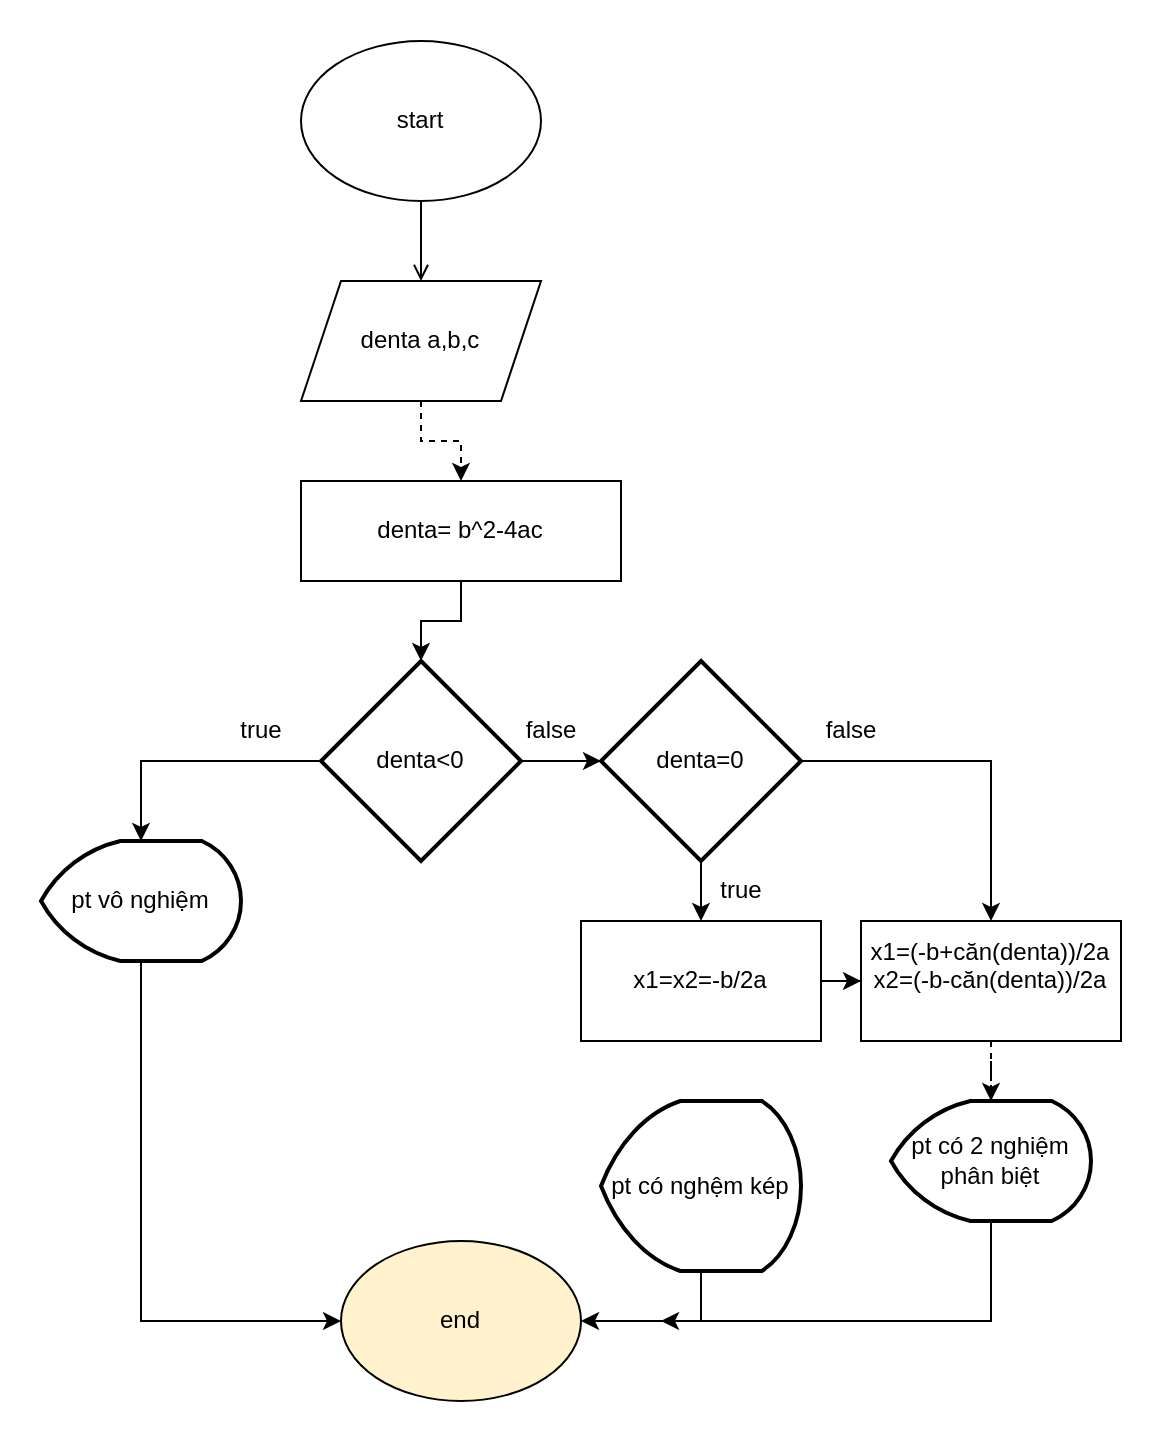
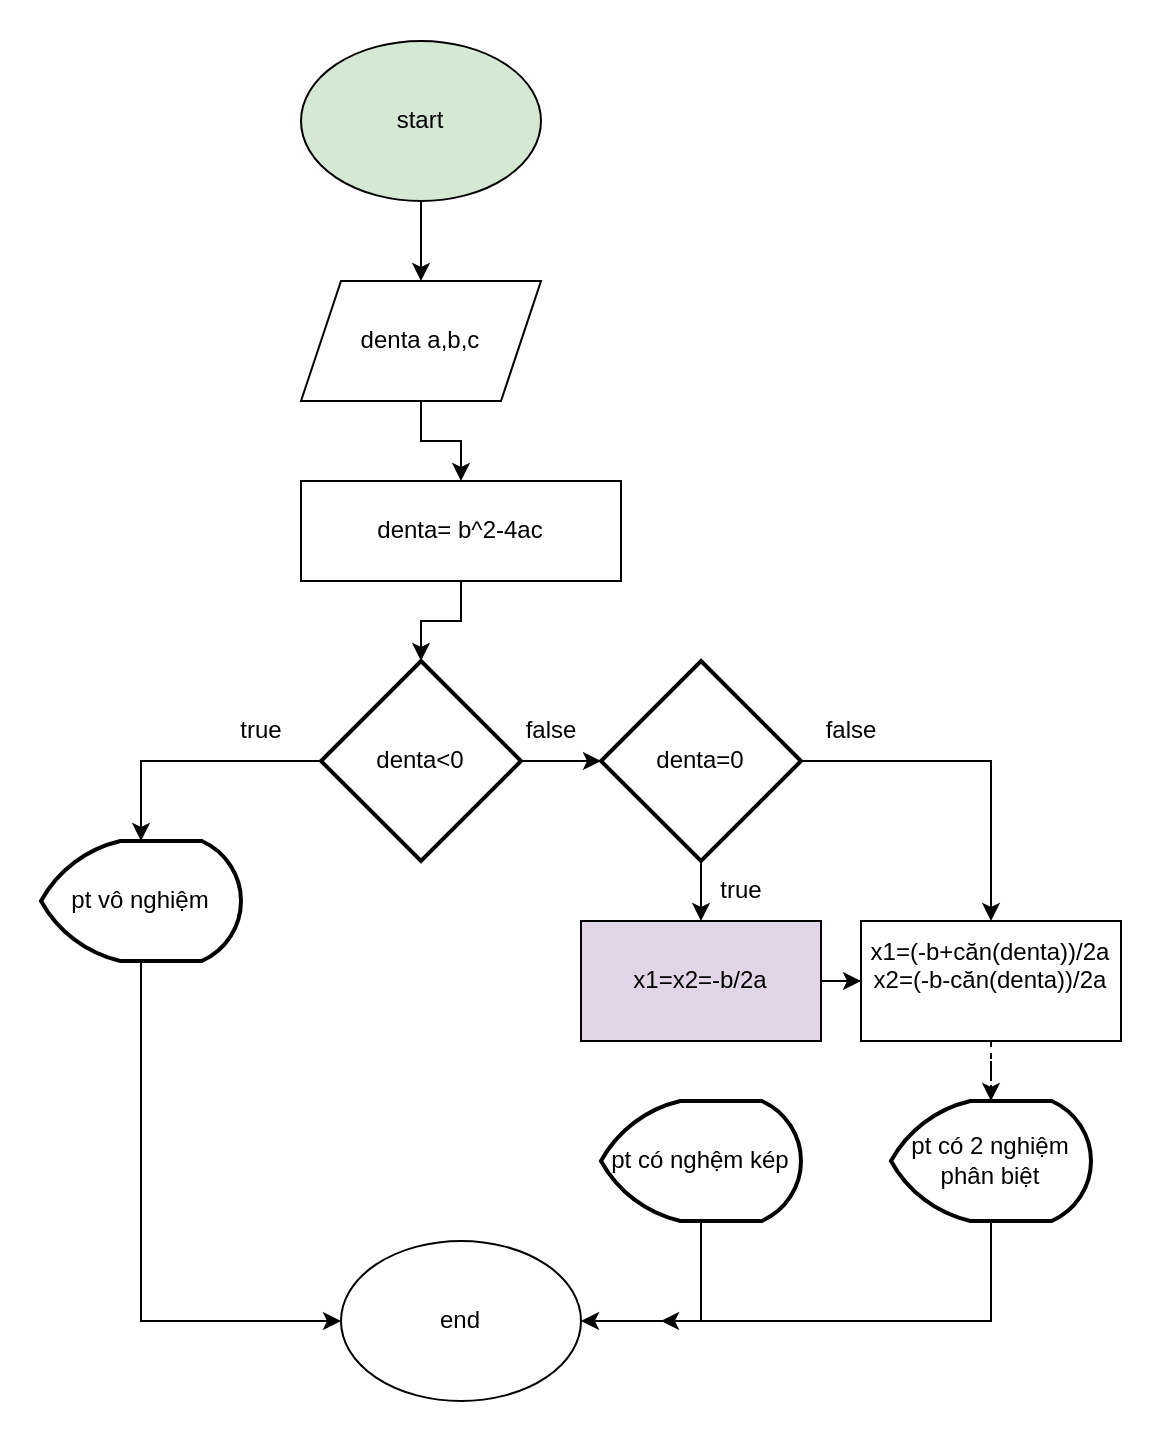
  <mxCell id="0" />
  <mxCell id="1" parent="0" />
- <mxCell id="2" value="" style="edgeStyle=orthogonalEdgeStyle;rounded=0;orthogonalLoop=1;jettySize=auto;html=1;endArrow=open;" edge="1" parent="1" source="3" target="6"><mxGeometry relative="1" as="geometry" /></mxCell>
- <mxCell id="3" value="start" style="ellipse;whiteSpace=wrap;html=1;" vertex="1" parent="1"><mxGeometry x="150" y="20" width="120" height="80" as="geometry" /></mxCell>
- <mxCell id="4" value="end" style="ellipse;whiteSpace=wrap;html=1;fillColor=#fff2cc;" vertex="1" parent="1"><mxGeometry x="170" y="620" width="120" height="80" as="geometry" /></mxCell>
- <mxCell id="5" value="" style="edgeStyle=orthogonalEdgeStyle;rounded=0;orthogonalLoop=1;jettySize=auto;html=1;dashed=1;" edge="1" parent="1" source="6" target="8"><mxGeometry relative="1" as="geometry" /></mxCell>
+ <mxCell id="2" value="" style="edgeStyle=orthogonalEdgeStyle;rounded=0;orthogonalLoop=1;jettySize=auto;html=1;" edge="1" parent="1" source="3" target="6"><mxGeometry relative="1" as="geometry" /></mxCell>
+ <mxCell id="3" value="start" style="ellipse;whiteSpace=wrap;html=1;fillColor=#d5e8d4;" vertex="1" parent="1"><mxGeometry x="150" y="20" width="120" height="80" as="geometry" /></mxCell>
+ <mxCell id="4" value="end" style="ellipse;whiteSpace=wrap;html=1;" vertex="1" parent="1"><mxGeometry x="170" y="620" width="120" height="80" as="geometry" /></mxCell>
+ <mxCell id="5" value="" style="edgeStyle=orthogonalEdgeStyle;rounded=0;orthogonalLoop=1;jettySize=auto;html=1;" edge="1" parent="1" source="6" target="8"><mxGeometry relative="1" as="geometry" /></mxCell>
  <mxCell id="6" value="denta a,b,c" style="shape=parallelogram;perimeter=parallelogramPerimeter;whiteSpace=wrap;html=1;fixedSize=1;" vertex="1" parent="1"><mxGeometry x="150" y="140" width="120" height="60" as="geometry" /></mxCell>
  <mxCell id="7" value="" style="edgeStyle=orthogonalEdgeStyle;rounded=0;orthogonalLoop=1;jettySize=auto;html=1;" edge="1" parent="1" source="8" target="10"><mxGeometry relative="1" as="geometry" /></mxCell>
  <mxCell id="8" value="denta= b^2-4ac" style="rounded=0;whiteSpace=wrap;html=1;" vertex="1" parent="1"><mxGeometry x="150" y="240" width="160" height="50" as="geometry" /></mxCell>
  <mxCell id="9" value="" style="edgeStyle=orthogonalEdgeStyle;rounded=0;orthogonalLoop=1;jettySize=auto;html=1;" edge="1" parent="1" source="10"><mxGeometry relative="1" as="geometry"><mxPoint x="300" y="380" as="targetPoint" /></mxGeometry></mxCell>
  <mxCell id="10" value="denta&amp;lt;0" style="strokeWidth=2;html=1;shape=mxgraph.flowchart.decision;whiteSpace=wrap;" vertex="1" parent="1"><mxGeometry x="160" y="330" width="100" height="100" as="geometry" /></mxCell>
  <mxCell id="11" style="edgeStyle=orthogonalEdgeStyle;rounded=0;orthogonalLoop=1;jettySize=auto;html=1;exitX=0.5;exitY=1;exitDx=0;exitDy=0;exitPerimeter=0;entryX=0;entryY=0.5;entryDx=0;entryDy=0;" edge="1" parent="1" source="12" target="4"><mxGeometry relative="1" as="geometry" /></mxCell>
  <mxCell id="12" value="pt vô nghiệm" style="strokeWidth=2;html=1;shape=mxgraph.flowchart.display;whiteSpace=wrap;" vertex="1" parent="1"><mxGeometry x="20" y="420" width="100" height="60" as="geometry" /></mxCell>
  <mxCell id="13" style="edgeStyle=orthogonalEdgeStyle;rounded=0;orthogonalLoop=1;jettySize=auto;html=1;exitX=0;exitY=0.5;exitDx=0;exitDy=0;exitPerimeter=0;entryX=0.5;entryY=0;entryDx=0;entryDy=0;entryPerimeter=0;" edge="1" parent="1" source="10" target="12"><mxGeometry relative="1" as="geometry" /></mxCell>
  <mxCell id="14" value="true" style="text;html=1;align=center;verticalAlign=middle;resizable=0;points=[];autosize=1;strokeColor=none;fillColor=none;" vertex="1" parent="1"><mxGeometry x="110" y="350" width="40" height="30" as="geometry" /></mxCell>
  <mxCell id="15" value="" style="edgeStyle=orthogonalEdgeStyle;rounded=0;orthogonalLoop=1;jettySize=auto;html=1;" edge="1" parent="1" source="17" target="20"><mxGeometry relative="1" as="geometry" /></mxCell>
  <mxCell id="16" style="edgeStyle=orthogonalEdgeStyle;rounded=0;orthogonalLoop=1;jettySize=auto;html=1;exitX=1;exitY=0.5;exitDx=0;exitDy=0;exitPerimeter=0;entryX=0.5;entryY=0;entryDx=0;entryDy=0;" edge="1" parent="1" source="17" target="26"><mxGeometry relative="1" as="geometry" /></mxCell>
  <mxCell id="17" value="denta=0" style="strokeWidth=2;html=1;shape=mxgraph.flowchart.decision;whiteSpace=wrap;" vertex="1" parent="1"><mxGeometry x="300" y="330" width="100" height="100" as="geometry" /></mxCell>
  <mxCell id="18" value="false" style="text;html=1;align=center;verticalAlign=middle;resizable=0;points=[];autosize=1;strokeColor=none;fillColor=none;" vertex="1" parent="1"><mxGeometry x="250" y="350" width="50" height="30" as="geometry" /></mxCell>
  <mxCell id="19" value="" style="edgeStyle=orthogonalEdgeStyle;rounded=0;orthogonalLoop=1;jettySize=auto;html=1;" edge="1" parent="1" source="20" target="26"><mxGeometry relative="1" as="geometry" /></mxCell>
- <mxCell id="20" value="x1=x2=-b/2a" style="rounded=0;whiteSpace=wrap;html=1;" vertex="1" parent="1"><mxGeometry x="290" y="460" width="120" height="60" as="geometry" /></mxCell>
+ <mxCell id="20" value="x1=x2=-b/2a" style="rounded=0;whiteSpace=wrap;html=1;fillColor=#e1d5e7;" vertex="1" parent="1"><mxGeometry x="290" y="460" width="120" height="60" as="geometry" /></mxCell>
  <mxCell id="21" value="true" style="text;html=1;align=center;verticalAlign=middle;resizable=0;points=[];autosize=1;strokeColor=none;fillColor=none;" vertex="1" parent="1"><mxGeometry x="350" y="430" width="40" height="30" as="geometry" /></mxCell>
  <mxCell id="22" value="false" style="text;html=1;align=center;verticalAlign=middle;resizable=0;points=[];autosize=1;strokeColor=none;fillColor=none;" vertex="1" parent="1"><mxGeometry x="400" y="350" width="50" height="30" as="geometry" /></mxCell>
  <mxCell id="23" style="edgeStyle=orthogonalEdgeStyle;rounded=0;orthogonalLoop=1;jettySize=auto;html=1;exitX=0.5;exitY=1;exitDx=0;exitDy=0;exitPerimeter=0;entryX=1;entryY=0.5;entryDx=0;entryDy=0;" edge="1" parent="1" source="24" target="4"><mxGeometry relative="1" as="geometry" /></mxCell>
- <mxCell id="24" value="pt có nghệm kép" style="strokeWidth=2;html=1;shape=mxgraph.flowchart.display;whiteSpace=wrap;" vertex="1" parent="1"><mxGeometry x="300" y="550" width="100" height="85" as="geometry" /></mxCell>
+ <mxCell id="24" value="pt có nghệm kép" style="strokeWidth=2;html=1;shape=mxgraph.flowchart.display;whiteSpace=wrap;" vertex="1" parent="1"><mxGeometry x="300" y="550" width="100" height="60" as="geometry" /></mxCell>
  <mxCell id="25" value="" style="edgeStyle=orthogonalEdgeStyle;rounded=0;orthogonalLoop=1;jettySize=auto;html=1;dashed=1;" edge="1" parent="1" source="26" target="28"><mxGeometry relative="1" as="geometry" /></mxCell>
  <mxCell id="26" value="x1=(-b+căn(denta))/2a&lt;div&gt;x2=(-b-căn(denta))/2a&lt;div&gt;&lt;br&gt;&lt;/div&gt;&lt;/div&gt;" style="rounded=0;whiteSpace=wrap;html=1;" vertex="1" parent="1"><mxGeometry x="430" y="460" width="130" height="60" as="geometry" /></mxCell>
  <mxCell id="27" style="edgeStyle=orthogonalEdgeStyle;rounded=0;orthogonalLoop=1;jettySize=auto;html=1;exitX=0.5;exitY=1;exitDx=0;exitDy=0;exitPerimeter=0;" edge="1" parent="1" source="28"><mxGeometry relative="1" as="geometry"><mxPoint x="330" y="660" as="targetPoint" /><Array as="points"><mxPoint x="495" y="660" /></Array></mxGeometry></mxCell>
  <mxCell id="28" value="pt có 2 nghiệm phân biệt" style="strokeWidth=2;html=1;shape=mxgraph.flowchart.display;whiteSpace=wrap;" vertex="1" parent="1"><mxGeometry x="445" y="550" width="100" height="60" as="geometry" /></mxCell>
